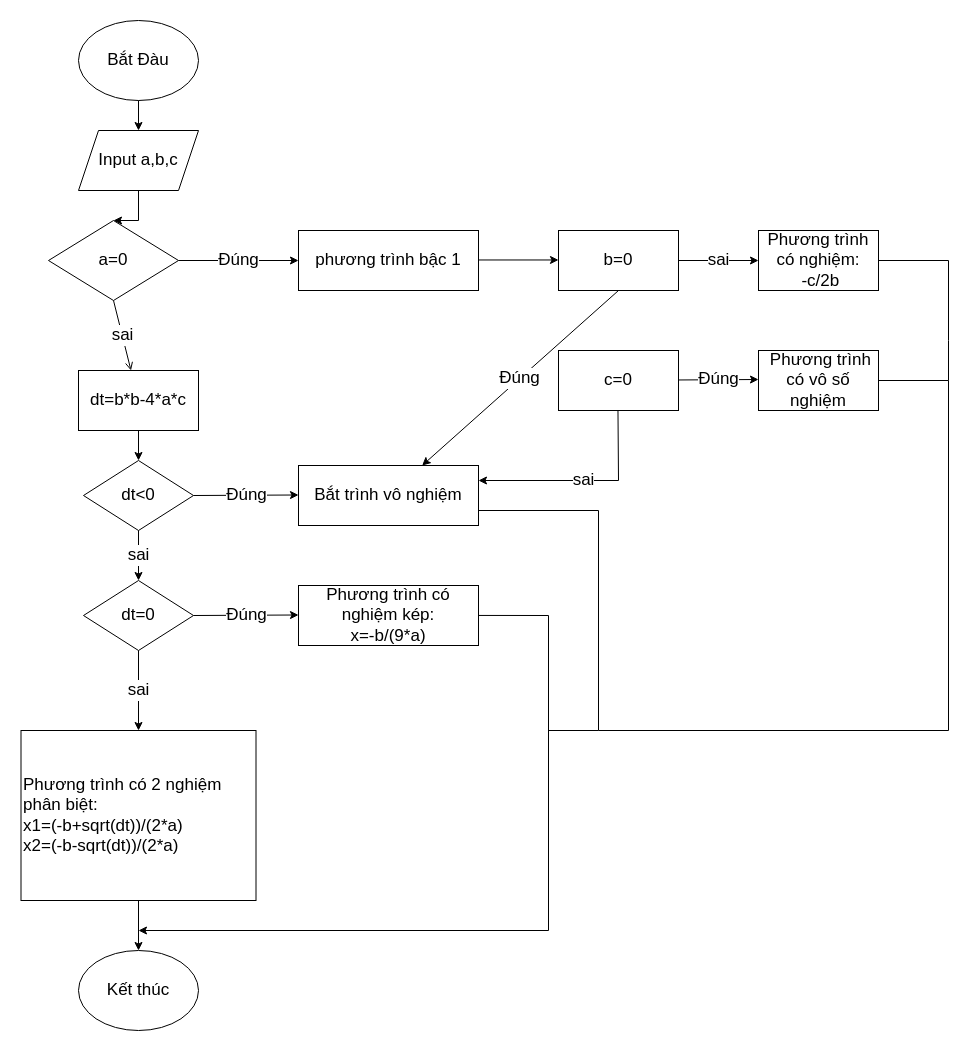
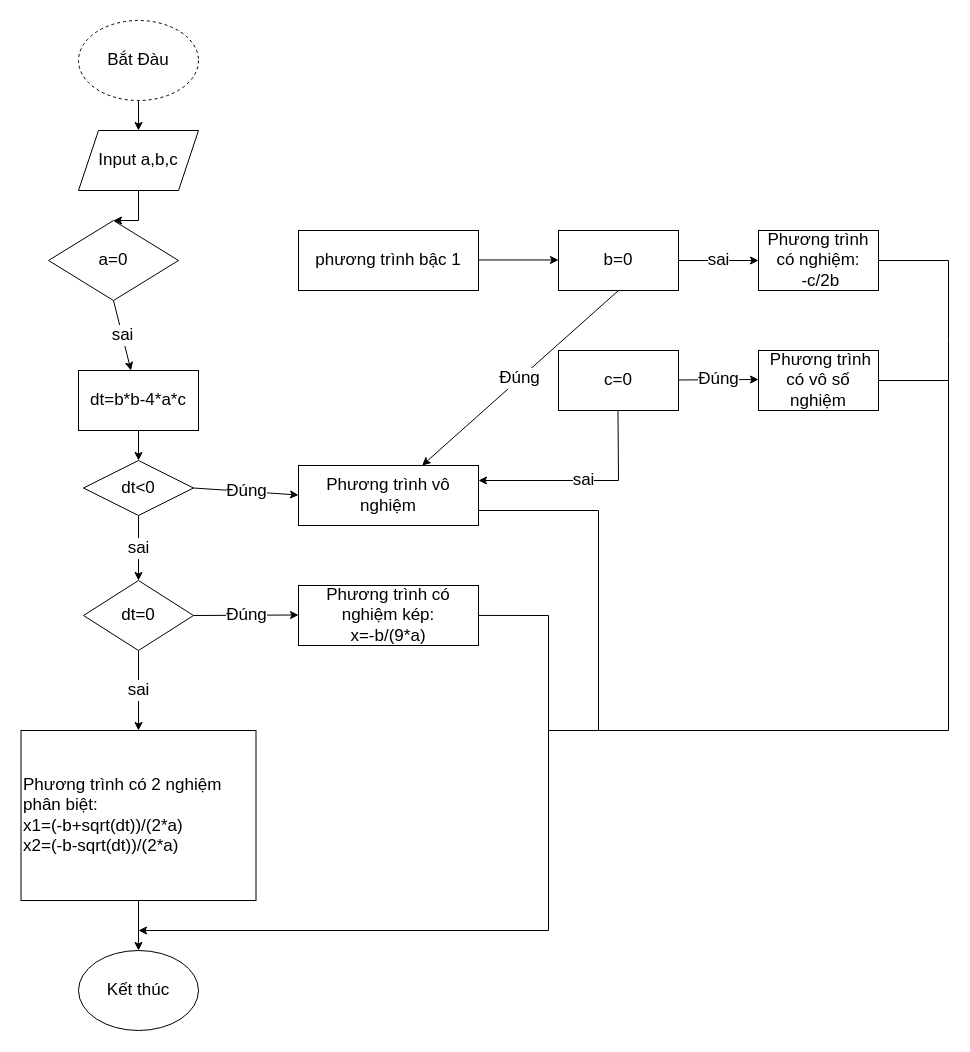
  <mxCell id="0" />
  <mxCell id="1" parent="0" />
- <mxCell id="2" value="&lt;p style=&quot;line-height: 110%; font-size: 17px;&quot;&gt;Bắt Đàu&lt;/p&gt;" style="ellipse;whiteSpace=wrap;html=1;" vertex="1" parent="1"><mxGeometry x="78" y="20" width="120" height="80" as="geometry" /></mxCell>
+ <mxCell id="2" value="&lt;p style=&quot;line-height: 110%; font-size: 17px;&quot;&gt;Bắt Đàu&lt;/p&gt;" style="ellipse;whiteSpace=wrap;html=1;dashed=1;" vertex="1" parent="1"><mxGeometry x="78" y="20" width="120" height="80" as="geometry" /></mxCell>
  <mxCell id="3" value="Input a,b,c" style="shape=parallelogram;perimeter=parallelogramPerimeter;whiteSpace=wrap;html=1;fixedSize=1;fontSize=17;" vertex="1" parent="1"><mxGeometry x="78" y="130" width="120" height="60" as="geometry" /></mxCell>
  <mxCell id="4" value="" style="endArrow=classic;html=1;rounded=0;fontSize=17;exitX=0.5;exitY=1;exitDx=0;exitDy=0;" edge="1" parent="1" source="2"><mxGeometry width="50" height="50" relative="1" as="geometry"><mxPoint x="138" y="150" as="sourcePoint" /><mxPoint x="138" y="130" as="targetPoint" /></mxGeometry></mxCell>
  <mxCell id="5" value="a=0" style="rhombus;whiteSpace=wrap;html=1;fontSize=17;" vertex="1" parent="1"><mxGeometry x="48" y="220" width="130" height="80" as="geometry" /></mxCell>
  <mxCell id="6" value="dt=b*b-4*a*c" style="rounded=0;whiteSpace=wrap;html=1;fontSize=17;" vertex="1" parent="1"><mxGeometry x="78" y="370" width="120" height="60" as="geometry" /></mxCell>
  <mxCell id="7" value="phương trình bậc 1" style="rounded=0;whiteSpace=wrap;html=1;fontSize=17;" vertex="1" parent="1"><mxGeometry x="298" y="230" width="180" height="60" as="geometry" /></mxCell>
  <mxCell id="8" value="" style="endArrow=classic;html=1;rounded=0;fontSize=17;exitX=0.5;exitY=1;exitDx=0;exitDy=0;entryX=0.5;entryY=0;entryDx=0;entryDy=0;" edge="1" parent="1" source="3" target="5"><mxGeometry width="50" height="50" relative="1" as="geometry"><mxPoint x="138" y="250" as="sourcePoint" /><mxPoint x="188" y="200" as="targetPoint" /><Array as="points"><mxPoint x="138" y="220" /></Array></mxGeometry></mxCell>
- <mxCell id="9" value="Đúng" style="endArrow=classic;html=1;rounded=0;fontSize=17;exitX=1;exitY=0.5;exitDx=0;exitDy=0;entryX=0;entryY=0.5;entryDx=0;entryDy=0;" edge="1" parent="1" source="5" target="7"><mxGeometry width="50" height="50" relative="1" as="geometry"><mxPoint x="138" y="250" as="sourcePoint" /><mxPoint x="188" y="200" as="targetPoint" /></mxGeometry></mxCell>
- <mxCell id="10" value="sai" style="endArrow=open;html=1;rounded=0;fontSize=17;exitX=0.5;exitY=1;exitDx=0;exitDy=0;" edge="1" parent="1" source="5" target="6"><mxGeometry width="50" height="50" relative="1" as="geometry"><mxPoint x="138" y="240" as="sourcePoint" /><mxPoint x="188" y="190" as="targetPoint" /></mxGeometry></mxCell>
- <mxCell id="11" value="dt&amp;lt;0" style="rhombus;whiteSpace=wrap;html=1;fontSize=17;" vertex="1" parent="1"><mxGeometry x="83" y="460" width="110" height="70" as="geometry" /></mxCell>
+ <mxCell id="10" value="sai" style="endArrow=classic;html=1;rounded=0;fontSize=17;exitX=0.5;exitY=1;exitDx=0;exitDy=0;" edge="1" parent="1" source="5" target="6"><mxGeometry width="50" height="50" relative="1" as="geometry"><mxPoint x="138" y="240" as="sourcePoint" /><mxPoint x="188" y="190" as="targetPoint" /></mxGeometry></mxCell>
+ <mxCell id="11" value="dt&amp;lt;0" style="rhombus;whiteSpace=wrap;html=1;fontSize=17;" vertex="1" parent="1"><mxGeometry x="83" y="460" width="110" height="55" as="geometry" /></mxCell>
  <mxCell id="12" value="dt=0" style="rhombus;whiteSpace=wrap;html=1;fontSize=17;" vertex="1" parent="1"><mxGeometry x="83" y="580" width="110" height="70" as="geometry" /></mxCell>
  <mxCell id="13" value="" style="endArrow=classic;html=1;rounded=0;fontSize=17;exitX=0.5;exitY=1;exitDx=0;exitDy=0;entryX=0.5;entryY=0;entryDx=0;entryDy=0;" edge="1" parent="1" source="6" target="11"><mxGeometry width="50" height="50" relative="1" as="geometry"><mxPoint x="138" y="540" as="sourcePoint" /><mxPoint x="188" y="490" as="targetPoint" /></mxGeometry></mxCell>
  <mxCell id="14" value="sai" style="endArrow=classic;html=1;rounded=0;fontSize=17;exitX=0.5;exitY=1;exitDx=0;exitDy=0;entryX=0.5;entryY=0;entryDx=0;entryDy=0;" edge="1" parent="1" source="11" target="12"><mxGeometry width="50" height="50" relative="1" as="geometry"><mxPoint x="138" y="540" as="sourcePoint" /><mxPoint x="188" y="490" as="targetPoint" /></mxGeometry></mxCell>
  <mxCell id="15" value="sai" style="endArrow=classic;html=1;rounded=0;fontSize=17;exitX=0.5;exitY=1;exitDx=0;exitDy=0;" edge="1" parent="1" source="12" target="16"><mxGeometry width="50" height="50" relative="1" as="geometry"><mxPoint x="138" y="540" as="sourcePoint" /><mxPoint x="138" y="710" as="targetPoint" /></mxGeometry></mxCell>
  <mxCell id="16" value="Phương trình có 2 nghiệm phân biệt:&lt;br&gt;x1=(-b+sqrt(dt))/(2*a)&lt;br&gt;x2=(-b-sqrt(dt))/(2*a)" style="rounded=0;whiteSpace=wrap;html=1;fontSize=17;align=left;" vertex="1" parent="1"><mxGeometry x="20.5" y="730" width="235" height="170" as="geometry" /></mxCell>
- <mxCell id="17" value="Bắt trình vô nghiệm" style="rounded=0;whiteSpace=wrap;html=1;fontSize=17;" vertex="1" parent="1"><mxGeometry x="298" y="465" width="180" height="60" as="geometry" /></mxCell>
+ <mxCell id="17" value="Phương trình vô nghiệm" style="rounded=0;whiteSpace=wrap;html=1;fontSize=17;" vertex="1" parent="1"><mxGeometry x="298" y="465" width="180" height="60" as="geometry" /></mxCell>
  <mxCell id="18" value="Phương trình có nghiệm kép:&lt;br&gt;x=-b/(9*a)" style="rounded=0;whiteSpace=wrap;html=1;fontSize=17;" vertex="1" parent="1"><mxGeometry x="298" y="585" width="180" height="60" as="geometry" /></mxCell>
  <mxCell id="19" value="Đúng" style="endArrow=classic;html=1;rounded=0;fontSize=17;exitX=1;exitY=0.5;exitDx=0;exitDy=0;entryX=0;entryY=0.5;entryDx=0;entryDy=0;" edge="1" parent="1" source="11"><mxGeometry width="50" height="50" relative="1" as="geometry"><mxPoint x="203" y="494.5" as="sourcePoint" /><mxPoint x="298" y="494.5" as="targetPoint" /></mxGeometry></mxCell>
  <mxCell id="20" value="Đúng" style="endArrow=classic;html=1;rounded=0;fontSize=17;exitX=1;exitY=0.5;exitDx=0;exitDy=0;entryX=0;entryY=0.5;entryDx=0;entryDy=0;" edge="1" parent="1"><mxGeometry width="50" height="50" relative="1" as="geometry"><mxPoint x="193" y="615" as="sourcePoint" /><mxPoint x="298" y="614.5" as="targetPoint" /></mxGeometry></mxCell>
  <mxCell id="21" value="" style="endArrow=classic;html=1;rounded=0;fontSize=17;" edge="1" parent="1"><mxGeometry width="50" height="50" relative="1" as="geometry"><mxPoint x="478" y="259.47" as="sourcePoint" /><mxPoint x="558" y="259.47" as="targetPoint" /></mxGeometry></mxCell>
  <mxCell id="22" value="c=0" style="rounded=0;whiteSpace=wrap;html=1;fontSize=17;" vertex="1" parent="1"><mxGeometry x="558" y="350" width="120" height="60" as="geometry" /></mxCell>
  <mxCell id="23" value="b=0" style="rounded=0;whiteSpace=wrap;html=1;fontSize=17;" vertex="1" parent="1"><mxGeometry x="558" y="230" width="120" height="60" as="geometry" /></mxCell>
  <mxCell id="24" value="Đúng" style="endArrow=classic;html=1;rounded=0;fontSize=17;exitX=0.5;exitY=1;exitDx=0;exitDy=0;" edge="1" parent="1" source="23" target="17"><mxGeometry width="50" height="50" relative="1" as="geometry"><mxPoint x="268" y="400" as="sourcePoint" /><mxPoint x="318" y="350" as="targetPoint" /></mxGeometry></mxCell>
  <mxCell id="25" value="sai" style="endArrow=classic;html=1;rounded=0;fontSize=17;exitX=1;exitY=0.5;exitDx=0;exitDy=0;" edge="1" parent="1" source="23"><mxGeometry width="50" height="50" relative="1" as="geometry"><mxPoint x="408" y="430" as="sourcePoint" /><mxPoint x="758" y="260" as="targetPoint" /></mxGeometry></mxCell>
  <mxCell id="26" value="Đúng" style="endArrow=classic;html=1;rounded=0;fontSize=17;exitX=1;exitY=0.5;exitDx=0;exitDy=0;" edge="1" parent="1"><mxGeometry width="50" height="50" relative="1" as="geometry"><mxPoint x="678" y="379.47" as="sourcePoint" /><mxPoint x="758" y="379" as="targetPoint" /></mxGeometry></mxCell>
  <mxCell id="27" value="" style="endArrow=classic;html=1;rounded=0;fontSize=17;exitX=0.5;exitY=1;exitDx=0;exitDy=0;" edge="1" parent="1" source="16"><mxGeometry width="50" height="50" relative="1" as="geometry"><mxPoint x="208" y="930" as="sourcePoint" /><mxPoint x="138" y="950" as="targetPoint" /></mxGeometry></mxCell>
  <mxCell id="28" value="Kết thúc" style="ellipse;whiteSpace=wrap;html=1;fontSize=17;" vertex="1" parent="1"><mxGeometry x="78" y="950" width="120" height="80" as="geometry" /></mxCell>
  <mxCell id="29" value="Phương trình có nghiệm:&lt;br&gt;&amp;nbsp;-c/2b" style="rounded=0;whiteSpace=wrap;html=1;fontSize=17;" vertex="1" parent="1"><mxGeometry x="758" y="230" width="120" height="60" as="geometry" /></mxCell>
  <mxCell id="30" value="&amp;nbsp;Phương trình có vô số nghiệm" style="rounded=0;whiteSpace=wrap;html=1;fontSize=17;" vertex="1" parent="1"><mxGeometry x="758" y="350" width="120" height="60" as="geometry" /></mxCell>
  <mxCell id="31" value="sai" style="endArrow=classic;html=1;rounded=0;fontSize=17;exitX=0.5;exitY=1;exitDx=0;exitDy=0;entryX=1;entryY=0.25;entryDx=0;entryDy=0;" edge="1" parent="1" target="17"><mxGeometry width="50" height="50" relative="1" as="geometry"><mxPoint x="617.47" y="410" as="sourcePoint" /><mxPoint x="628" y="600" as="targetPoint" /><Array as="points"><mxPoint x="617.47" y="410" /><mxPoint x="618" y="480" /></Array></mxGeometry></mxCell>
  <mxCell id="32" value="" style="endArrow=classic;html=1;rounded=0;fontSize=17;" edge="1" parent="1"><mxGeometry width="50" height="50" relative="1" as="geometry"><mxPoint x="478" y="614.94" as="sourcePoint" /><mxPoint x="138" y="930" as="targetPoint" /><Array as="points"><mxPoint x="548" y="615" /><mxPoint x="548" y="930" /></Array></mxGeometry></mxCell>
  <mxCell id="33" value="" style="endArrow=none;html=1;rounded=0;fontSize=17;exitX=1;exitY=0.75;exitDx=0;exitDy=0;" edge="1" parent="1" source="17"><mxGeometry width="50" height="50" relative="1" as="geometry"><mxPoint x="498" y="570" as="sourcePoint" /><mxPoint x="548" y="730" as="targetPoint" /><Array as="points"><mxPoint x="598" y="510" /><mxPoint x="598" y="730" /></Array></mxGeometry></mxCell>
  <mxCell id="34" value="" style="endArrow=none;html=1;rounded=0;fontSize=17;entryX=1;entryY=0.5;entryDx=0;entryDy=0;" edge="1" parent="1" target="29"><mxGeometry width="50" height="50" relative="1" as="geometry"><mxPoint x="598" y="730" as="sourcePoint" /><mxPoint x="948" y="250" as="targetPoint" /><Array as="points"><mxPoint x="948" y="730" /><mxPoint x="948" y="380" /><mxPoint x="948" y="340" /><mxPoint x="948" y="260" /></Array></mxGeometry></mxCell>
  <mxCell id="35" value="" style="endArrow=none;html=1;rounded=0;fontSize=17;" edge="1" parent="1"><mxGeometry width="50" height="50" relative="1" as="geometry"><mxPoint x="878" y="380" as="sourcePoint" /><mxPoint x="948" y="380" as="targetPoint" /></mxGeometry></mxCell>
